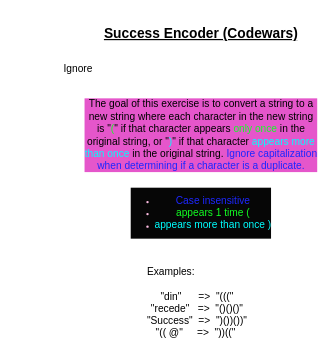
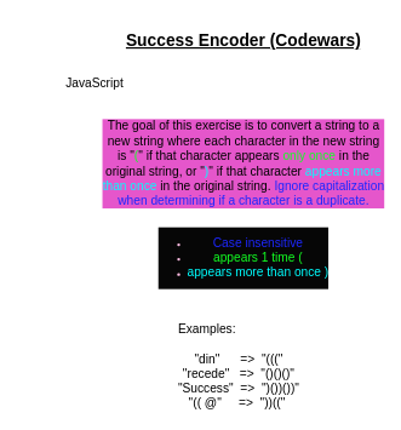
  <mxCell id="0" />
  <mxCell id="1" parent="0" />
  <mxCell id="2" value="&lt;font style=&quot;font-size: 23px;&quot;&gt;&lt;b style=&quot;&quot;&gt;&lt;u style=&quot;&quot;&gt;Success Encoder (Codewars)&lt;/u&gt;&lt;/b&gt;&lt;/font&gt;" style="text;html=1;align=center;verticalAlign=middle;whiteSpace=wrap;rounded=0;" vertex="1" parent="1"><mxGeometry x="170" y="20" width="330" height="70" as="geometry" /></mxCell>
- <mxCell id="3" value="&lt;font style=&quot;font-size: 17px;&quot;&gt;Ignore&lt;/font&gt;" style="text;html=1;align=center;verticalAlign=middle;whiteSpace=wrap;rounded=0;" vertex="1" parent="1"><mxGeometry x="20" y="90" width="220" height="50" as="geometry" /></mxCell>
+ <mxCell id="3" value="&lt;font style=&quot;font-size: 17px;&quot;&gt;JavaScript&lt;/font&gt;" style="text;html=1;align=center;verticalAlign=middle;whiteSpace=wrap;rounded=0;" vertex="1" parent="1"><mxGeometry x="20" y="90" width="220" height="50" as="geometry" /></mxCell>
  <mxCell id="4" value="&lt;font style=&quot;font-size: 17px;&quot;&gt;The goal of this exercise is to convert a string to a new string where each character in the new string is &quot;&lt;font style=&quot;color: rgb(19, 255, 35);&quot;&gt;(&lt;/font&gt;&quot; if that character appears &lt;font style=&quot;color: rgb(19, 255, 35);&quot;&gt;only once&lt;/font&gt; in the original string, or &quot;&lt;font style=&quot;color: rgb(0, 255, 255);&quot;&gt;)&lt;/font&gt;&quot; if that character &lt;font style=&quot;color: rgb(0, 255, 255);&quot;&gt;appears more than once&lt;/font&gt; in the original string. &lt;font style=&quot;color: rgb(29, 39, 255);&quot;&gt;Ignore capitalization when determining if a character is a duplicate.&lt;/font&gt;&lt;/font&gt;" style="text;html=1;align=center;verticalAlign=middle;whiteSpace=wrap;rounded=0;labelBackgroundColor=#E556CB;" vertex="1" parent="1"><mxGeometry x="140" y="140" width="390" height="170" as="geometry" /></mxCell>
  <mxCell id="5" value="&lt;ul&gt;&lt;li&gt;&lt;span style=&quot;font-size: 17px;&quot;&gt;&lt;font style=&quot;color: rgb(29, 39, 255);&quot;&gt;Case insensitive&lt;/font&gt;&lt;/span&gt;&lt;/li&gt;&lt;li&gt;&lt;span style=&quot;font-size: 17px;&quot;&gt;&lt;font style=&quot;color: rgb(19, 255, 35);&quot;&gt;appears 1 time (&lt;/font&gt;&lt;/span&gt;&lt;/li&gt;&lt;li&gt;&lt;span style=&quot;font-size: 17px;&quot;&gt;&lt;font style=&quot;color: rgb(0, 255, 255);&quot;&gt;appears more than once )&lt;/font&gt;&lt;/span&gt;&lt;/li&gt;&lt;/ul&gt;" style="text;html=1;align=center;verticalAlign=middle;whiteSpace=wrap;rounded=0;labelBackgroundColor=#060606;fontColor=#FFBDE3;" vertex="1" parent="1"><mxGeometry x="205" y="310" width="260" height="90" as="geometry" /></mxCell>
  <mxCell id="6" value="&lt;font style=&quot;font-size: 17px;&quot;&gt;Examples:&lt;/font&gt;&lt;div&gt;&lt;font style=&quot;font-size: 17px;&quot;&gt;&lt;br&gt;&lt;/font&gt;&lt;/div&gt;&lt;div&gt;&lt;font style=&quot;font-size: 17px;&quot;&gt;&lt;div style=&quot;text-align: center;&quot;&gt;&quot;din&quot;&amp;nbsp; &amp;nbsp; &amp;nbsp; =&amp;gt;&amp;nbsp; &quot;(((&quot;&lt;/div&gt;&lt;div style=&quot;text-align: center;&quot;&gt;&quot;recede&quot;&amp;nbsp; &amp;nbsp;=&amp;gt;&amp;nbsp; &quot;()()()&quot;&lt;/div&gt;&lt;div style=&quot;text-align: center;&quot;&gt;&quot;Success&quot;&amp;nbsp; =&amp;gt;&amp;nbsp; &quot;)())())&quot;&lt;/div&gt;&lt;div style=&quot;text-align: center;&quot;&gt;&quot;(( @&quot;&amp;nbsp; &amp;nbsp; &amp;nbsp;=&amp;gt;&amp;nbsp; &quot;))((&quot;&amp;nbsp;&lt;/div&gt;&lt;/font&gt;&lt;/div&gt;" style="text;html=1;align=left;verticalAlign=middle;whiteSpace=wrap;rounded=0;" vertex="1" parent="1"><mxGeometry x="242.5" y="440" width="185" height="130" as="geometry" /></mxCell>
